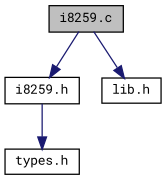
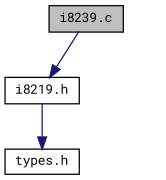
  digraph {
    fontname="Roboto Mono"
    node [color=black fillcolor=white fontname="Roboto Mono" fontsize=10 shape=record style=filled]
    edge [color=midnightblue fontname="Roboto Mono" fontsize=10 labelfontname=Helvetica labelfontsize=10 style=solid]
-   n1 [fillcolor=grey75 fontcolor=black height=0.2 label="i8259.c" width=0.4]
-   n2 [height=0.2 label="i8259.h" width=0.4]
-   n3 [height=0.2 label="lib.h" width=0.4]
+   n1 [fillcolor=grey75 fontcolor=black height=0.2 label="i8239.c" width=0.4]
+   n2 [height=0.2 label="i8219.h" width=0.4]
    n4 [height=0.2 label="types.h" width=0.4]
    n1 -> n2
-   n1 -> n3
    n2 -> n4
  }
